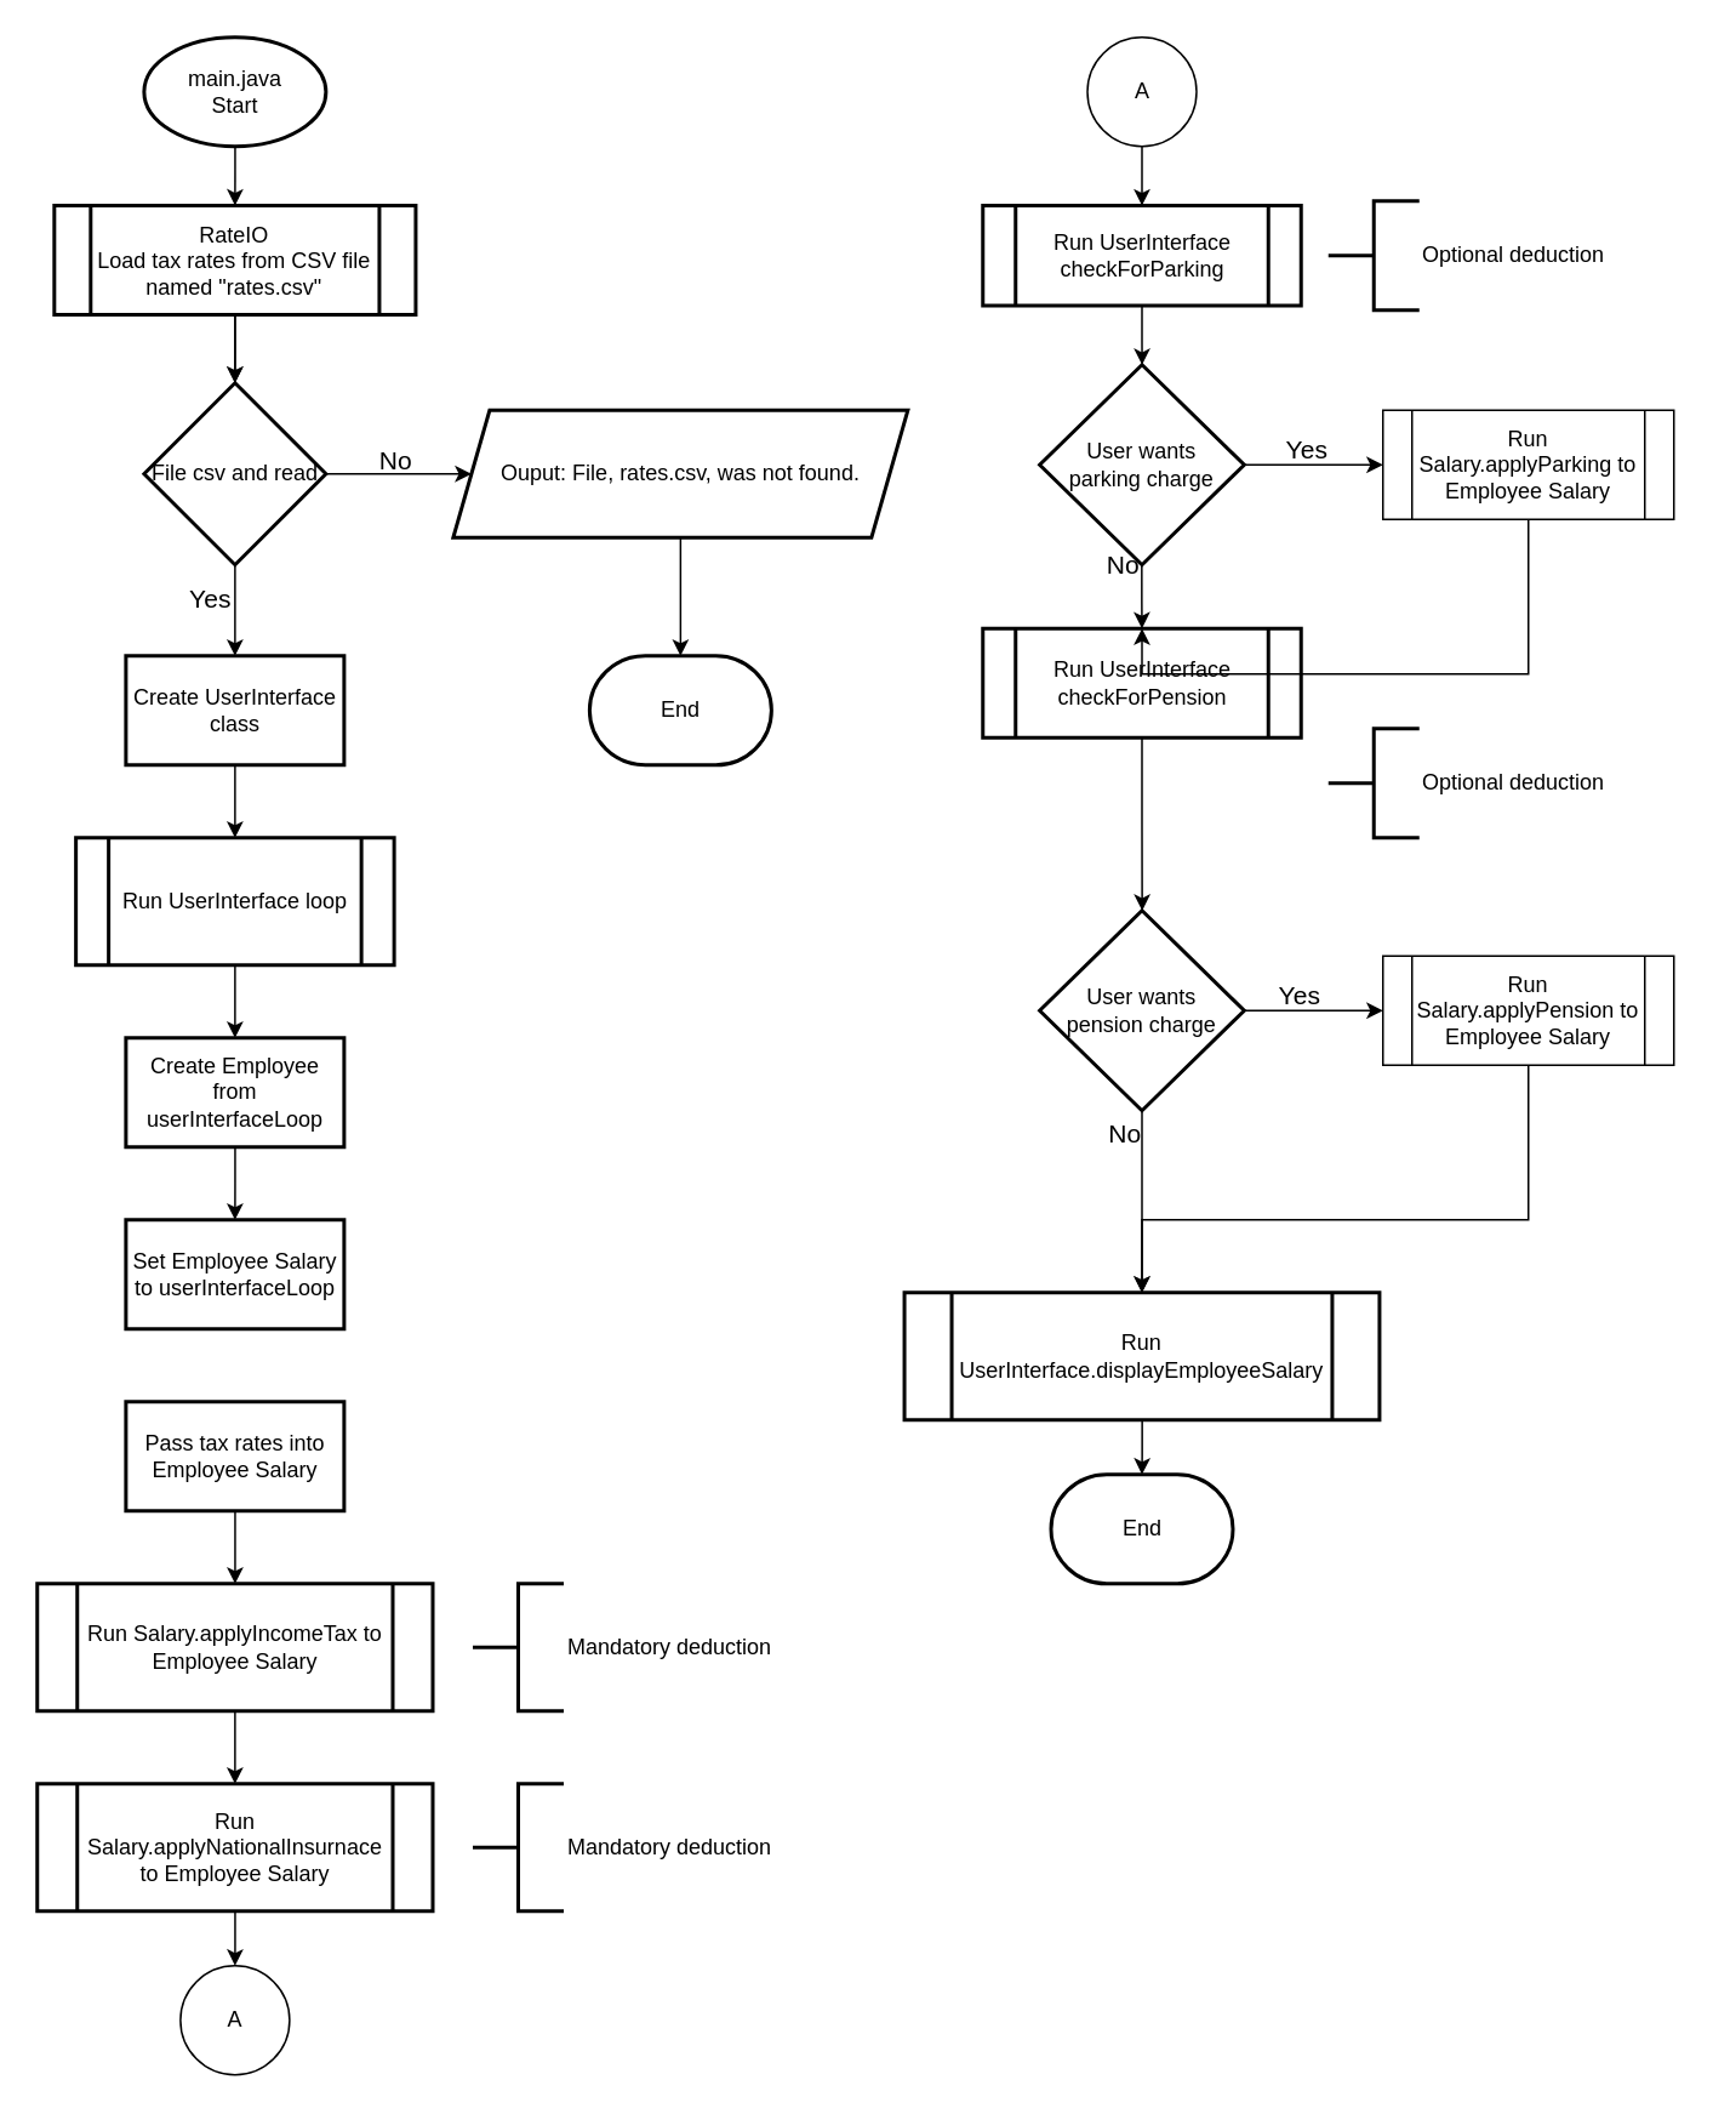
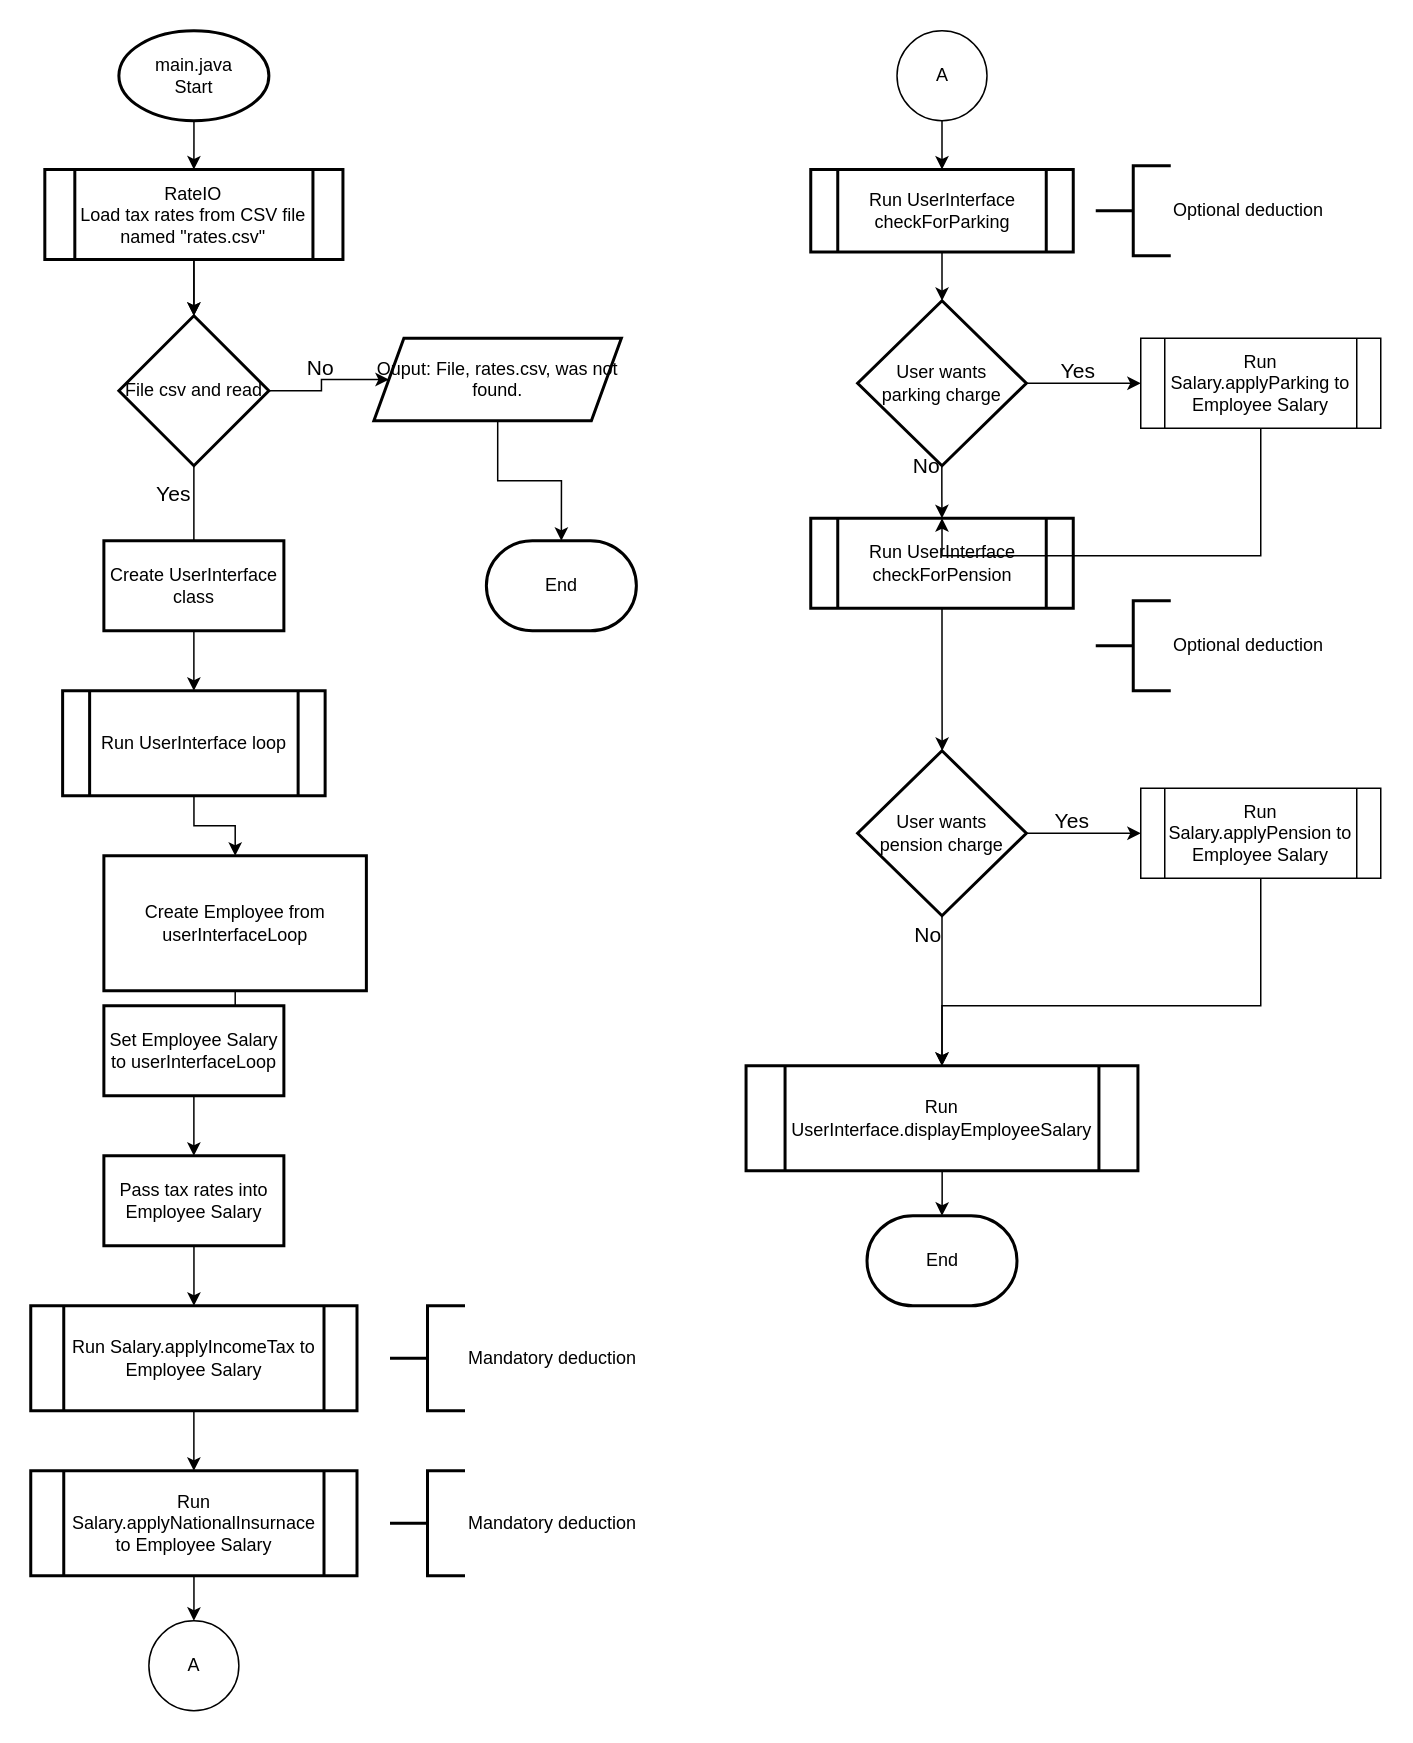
  <mxCell id="0" />
  <mxCell id="1" parent="0" />
  <mxCell id="2" value="" style="edgeStyle=orthogonalEdgeStyle;rounded=0;orthogonalLoop=1;jettySize=auto;html=1;entryX=0.5;entryY=0;entryDx=0;entryDy=0;" parent="1" source="3" target="54" edge="1"><mxGeometry relative="1" as="geometry"><mxPoint x="128.75" y="120" as="targetPoint" /></mxGeometry></mxCell>
  <mxCell id="3" value="main.java&lt;br&gt;Start" style="strokeWidth=2;html=1;shape=mxgraph.flowchart.start_1;whiteSpace=wrap;" parent="1" vertex="1"><mxGeometry x="78.75" y="20" width="100" height="60" as="geometry" /></mxCell>
  <mxCell id="4" value="" style="edgeStyle=orthogonalEdgeStyle;rounded=0;orthogonalLoop=1;jettySize=auto;html=1;" parent="1" source="8" target="10" edge="1"><mxGeometry relative="1" as="geometry" /></mxCell>
  <mxCell id="5" value="&lt;div style=&quot;font-size: 14px;&quot;&gt;&lt;font style=&quot;font-size: 14px;&quot;&gt;No&lt;/font&gt;&lt;/div&gt;" style="edgeLabel;html=1;align=center;verticalAlign=middle;resizable=0;points=[];labelBackgroundColor=none;fontSize=14;" parent="4" vertex="1" connectable="0"><mxGeometry x="-0.009" y="1" relative="1" as="geometry"><mxPoint x="-2" y="-7" as="offset" /></mxGeometry></mxCell>
- <mxCell id="6" value="" style="edgeStyle=orthogonalEdgeStyle;rounded=0;orthogonalLoop=1;jettySize=auto;html=1;" parent="1" source="8" target="13" edge="1"><mxGeometry relative="1" as="geometry" /></mxCell>
+ <mxCell id="6" value="" style="edgeStyle=orthogonalEdgeStyle;rounded=0;orthogonalLoop=1;jettySize=auto;html=1;endArrow=none;" parent="1" source="8" target="13" edge="1"><mxGeometry relative="1" as="geometry" /></mxCell>
  <mxCell id="7" value="&lt;font style=&quot;font-size: 14px;&quot;&gt;Yes&lt;/font&gt;" style="edgeLabel;html=1;align=center;verticalAlign=middle;resizable=0;points=[];labelBackgroundColor=none;fontSize=14;" parent="6" vertex="1" connectable="0"><mxGeometry x="-0.262" y="-2" relative="1" as="geometry"><mxPoint x="-12" as="offset" /></mxGeometry></mxCell>
  <mxCell id="8" value="File csv and read" style="strokeWidth=2;html=1;shape=mxgraph.flowchart.decision;whiteSpace=wrap;" parent="1" vertex="1"><mxGeometry x="78.75" y="210" width="100" height="100" as="geometry" /></mxCell>
  <mxCell id="9" value="" style="edgeStyle=orthogonalEdgeStyle;rounded=0;orthogonalLoop=1;jettySize=auto;html=1;entryX=0.5;entryY=0;entryDx=0;entryDy=0;entryPerimeter=0;" parent="1" source="10" target="11" edge="1"><mxGeometry relative="1" as="geometry"><mxPoint x="373.75" y="350" as="targetPoint" /></mxGeometry></mxCell>
- <mxCell id="10" value="&lt;div style=&quot;line-height: 110%;&quot; align=&quot;center&quot;&gt;Ouput: File, rates.csv, was not found.&lt;/div&gt;" style="shape=parallelogram;perimeter=parallelogramPerimeter;whiteSpace=wrap;html=1;fixedSize=1;strokeWidth=2;align=center;" parent="1" vertex="1"><mxGeometry x="248.75" y="225" width="250" height="70" as="geometry" /></mxCell>
+ <mxCell id="10" value="&lt;div style=&quot;line-height: 110%;&quot; align=&quot;center&quot;&gt;Ouput: File, rates.csv, was not found.&lt;/div&gt;" style="shape=parallelogram;perimeter=parallelogramPerimeter;whiteSpace=wrap;html=1;fixedSize=1;strokeWidth=2;align=center;" parent="1" vertex="1"><mxGeometry x="248.75" y="225" width="165" height="55" as="geometry" /></mxCell>
  <mxCell id="11" value="End" style="strokeWidth=2;html=1;shape=mxgraph.flowchart.terminator;whiteSpace=wrap;" parent="1" vertex="1"><mxGeometry x="323.75" y="360" width="100" height="60" as="geometry" /></mxCell>
  <mxCell id="12" value="" style="edgeStyle=orthogonalEdgeStyle;rounded=0;orthogonalLoop=1;jettySize=auto;html=1;" parent="1" source="13" target="15" edge="1"><mxGeometry relative="1" as="geometry" /></mxCell>
  <mxCell id="13" value="Create UserInterface class" style="whiteSpace=wrap;html=1;strokeWidth=2;" parent="1" vertex="1"><mxGeometry x="68.75" y="360" width="120" height="60" as="geometry" /></mxCell>
  <mxCell id="14" value="" style="edgeStyle=orthogonalEdgeStyle;rounded=0;orthogonalLoop=1;jettySize=auto;html=1;" parent="1" source="15" target="17" edge="1"><mxGeometry relative="1" as="geometry" /></mxCell>
  <mxCell id="15" value="Run UserInterface loop" style="shape=process;whiteSpace=wrap;html=1;backgroundOutline=1;strokeWidth=2;" parent="1" vertex="1"><mxGeometry x="41.25" y="460" width="175" height="70" as="geometry" /></mxCell>
  <mxCell id="16" value="" style="edgeStyle=orthogonalEdgeStyle;rounded=0;orthogonalLoop=1;jettySize=auto;html=1;" parent="1" source="17" edge="1"><mxGeometry relative="1" as="geometry"><mxPoint x="128.75" y="670" as="targetPoint" /></mxGeometry></mxCell>
- <mxCell id="17" value="Create Employee from userInterfaceLoop" style="whiteSpace=wrap;html=1;strokeWidth=2;" parent="1" vertex="1"><mxGeometry x="68.75" y="570" width="120" height="60" as="geometry" /></mxCell>
+ <mxCell id="17" value="Create Employee from userInterfaceLoop" style="whiteSpace=wrap;html=1;strokeWidth=2;" parent="1" vertex="1"><mxGeometry x="68.75" y="570" width="175" height="90" as="geometry" /></mxCell>
+ <mxCell id="18" value="" style="edgeStyle=orthogonalEdgeStyle;rounded=0;orthogonalLoop=1;jettySize=auto;html=1;" parent="1" source="19" target="41" edge="1"><mxGeometry relative="1" as="geometry" /></mxCell>
  <mxCell id="19" value="Set Employee Salary to userInterfaceLoop" style="whiteSpace=wrap;html=1;strokeWidth=2;" parent="1" vertex="1"><mxGeometry x="68.75" y="670" width="120" height="60" as="geometry" /></mxCell>
  <mxCell id="20" value="" style="edgeStyle=orthogonalEdgeStyle;rounded=0;orthogonalLoop=1;jettySize=auto;html=1;" parent="1" source="21" target="36" edge="1"><mxGeometry relative="1" as="geometry" /></mxCell>
  <mxCell id="21" value="Run Salary.applyIncomeTax to Employee Salary" style="shape=process;whiteSpace=wrap;html=1;backgroundOutline=1;strokeWidth=2;" parent="1" vertex="1"><mxGeometry x="20" y="870" width="217.5" height="70" as="geometry" /></mxCell>
  <mxCell id="22" value="" style="edgeStyle=orthogonalEdgeStyle;rounded=0;orthogonalLoop=1;jettySize=auto;html=1;" parent="1" source="23" edge="1"><mxGeometry relative="1" as="geometry"><mxPoint x="627.571" y="200.07" as="targetPoint" /></mxGeometry></mxCell>
  <mxCell id="23" value="Run UserInterface&lt;br&gt;checkForParking" style="shape=process;whiteSpace=wrap;html=1;backgroundOutline=1;strokeWidth=2;" parent="1" vertex="1"><mxGeometry x="540" y="112.5" width="175" height="55" as="geometry" /></mxCell>
  <mxCell id="24" value="" style="edgeStyle=orthogonalEdgeStyle;rounded=0;orthogonalLoop=1;jettySize=auto;html=1;" parent="1" source="25" edge="1"><mxGeometry relative="1" as="geometry"><mxPoint x="627.6" y="500.098" as="targetPoint" /></mxGeometry></mxCell>
  <mxCell id="25" value="Run UserInterface&lt;br&gt;checkForPension" style="shape=process;whiteSpace=wrap;html=1;backgroundOutline=1;strokeWidth=2;" parent="1" vertex="1"><mxGeometry x="540" y="345" width="175" height="60" as="geometry" /></mxCell>
  <mxCell id="26" value="" style="edgeStyle=orthogonalEdgeStyle;rounded=0;orthogonalLoop=1;jettySize=auto;html=1;" parent="1" source="27" target="23" edge="1"><mxGeometry relative="1" as="geometry" /></mxCell>
  <mxCell id="27" value="A" style="ellipse;whiteSpace=wrap;html=1;aspect=fixed;" parent="1" vertex="1"><mxGeometry x="597.5" y="20" width="60" height="60" as="geometry" /></mxCell>
  <mxCell id="28" value="A" style="ellipse;whiteSpace=wrap;html=1;aspect=fixed;" parent="1" vertex="1"><mxGeometry x="98.75" y="1080" width="60" height="60" as="geometry" /></mxCell>
  <mxCell id="29" value="" style="edgeStyle=orthogonalEdgeStyle;rounded=0;orthogonalLoop=1;jettySize=auto;html=1;exitX=0.499;exitY=1.003;exitDx=0;exitDy=0;exitPerimeter=0;" parent="1" source="50" target="25" edge="1"><mxGeometry relative="1" as="geometry"><mxPoint x="627.571" y="319.93" as="sourcePoint" /></mxGeometry></mxCell>
  <mxCell id="30" value="&lt;font style=&quot;font-size: 14px;&quot;&gt;No&lt;/font&gt;" style="edgeLabel;html=1;align=center;verticalAlign=middle;resizable=0;points=[];labelBackgroundColor=none;" parent="29" vertex="1" connectable="0"><mxGeometry x="-0.335" y="-2" relative="1" as="geometry"><mxPoint x="-9" y="-13" as="offset" /></mxGeometry></mxCell>
  <mxCell id="31" value="" style="edgeStyle=orthogonalEdgeStyle;rounded=0;orthogonalLoop=1;jettySize=auto;html=1;exitX=1;exitY=0.5;exitDx=0;exitDy=0;exitPerimeter=0;" parent="1" source="50" target="34" edge="1"><mxGeometry relative="1" as="geometry"><mxPoint x="688.75" y="260" as="sourcePoint" /></mxGeometry></mxCell>
  <mxCell id="32" value="&lt;font style=&quot;font-size: 14px;&quot;&gt;Yes&lt;/font&gt;" style="edgeLabel;html=1;align=center;verticalAlign=middle;resizable=0;points=[];labelBackgroundColor=none;" parent="31" vertex="1" connectable="0"><mxGeometry x="-0.122" y="-1" relative="1" as="geometry"><mxPoint x="1" y="-10" as="offset" /></mxGeometry></mxCell>
  <mxCell id="33" style="edgeStyle=orthogonalEdgeStyle;rounded=0;orthogonalLoop=1;jettySize=auto;html=1;exitX=0.5;exitY=1;exitDx=0;exitDy=0;entryX=0.5;entryY=0;entryDx=0;entryDy=0;" parent="1" source="34" target="25" edge="1"><mxGeometry relative="1" as="geometry"><mxPoint x="720" y="400" as="targetPoint" /><Array as="points"><mxPoint x="840" y="370" /><mxPoint x="628" y="370" /></Array></mxGeometry></mxCell>
  <mxCell id="34" value="Run Salary.applyParking to Employee Salary" style="shape=process;whiteSpace=wrap;html=1;backgroundOutline=1;" parent="1" vertex="1"><mxGeometry x="760" y="225" width="160" height="60" as="geometry" /></mxCell>
  <mxCell id="35" value="" style="edgeStyle=orthogonalEdgeStyle;rounded=0;orthogonalLoop=1;jettySize=auto;html=1;" parent="1" source="36" target="28" edge="1"><mxGeometry relative="1" as="geometry" /></mxCell>
  <mxCell id="36" value="Run Salary.applyNationalInsurnace to Employee Salary" style="shape=process;whiteSpace=wrap;html=1;backgroundOutline=1;strokeWidth=2;" parent="1" vertex="1"><mxGeometry x="20" y="980" width="217.5" height="70" as="geometry" /></mxCell>
  <mxCell id="37" value="Mandatory deduction" style="strokeWidth=2;html=1;shape=mxgraph.flowchart.annotation_2;align=left;labelPosition=right;pointerEvents=1;" parent="1" vertex="1"><mxGeometry x="259.5" y="870" width="50" height="70" as="geometry" /></mxCell>
  <mxCell id="38" value="Mandatory deduction" style="strokeWidth=2;html=1;shape=mxgraph.flowchart.annotation_2;align=left;labelPosition=right;pointerEvents=1;" parent="1" vertex="1"><mxGeometry x="259.5" y="980" width="50" height="70" as="geometry" /></mxCell>
  <mxCell id="39" value="Optional deduction" style="strokeWidth=2;html=1;shape=mxgraph.flowchart.annotation_2;align=left;labelPosition=right;pointerEvents=1;" parent="1" vertex="1"><mxGeometry x="730" y="110" width="50" height="60" as="geometry" /></mxCell>
  <mxCell id="40" value="" style="edgeStyle=orthogonalEdgeStyle;rounded=0;orthogonalLoop=1;jettySize=auto;html=1;" parent="1" source="41" target="21" edge="1"><mxGeometry relative="1" as="geometry" /></mxCell>
  <mxCell id="41" value="Pass tax rates into Employee Salary" style="whiteSpace=wrap;html=1;strokeWidth=2;" parent="1" vertex="1"><mxGeometry x="68.75" y="770" width="120" height="60" as="geometry" /></mxCell>
  <mxCell id="42" value="Optional deduction" style="strokeWidth=2;html=1;shape=mxgraph.flowchart.annotation_2;align=left;labelPosition=right;pointerEvents=1;" parent="1" vertex="1"><mxGeometry x="730" y="400" width="50" height="60" as="geometry" /></mxCell>
  <mxCell id="43" value="" style="edgeStyle=orthogonalEdgeStyle;rounded=0;orthogonalLoop=1;jettySize=auto;html=1;exitX=1;exitY=0.5;exitDx=0;exitDy=0;exitPerimeter=0;" parent="1" source="51" target="46" edge="1"><mxGeometry relative="1" as="geometry"><mxPoint x="688.75" y="560" as="sourcePoint" /></mxGeometry></mxCell>
  <mxCell id="44" value="" style="edgeStyle=orthogonalEdgeStyle;rounded=0;orthogonalLoop=1;jettySize=auto;html=1;exitX=0.5;exitY=1;exitDx=0;exitDy=0;exitPerimeter=0;" parent="1" source="51" edge="1"><mxGeometry relative="1" as="geometry"><mxPoint x="627.6" y="619.902" as="sourcePoint" /><mxPoint x="627.5" y="710" as="targetPoint" /></mxGeometry></mxCell>
  <mxCell id="45" style="edgeStyle=orthogonalEdgeStyle;rounded=0;orthogonalLoop=1;jettySize=auto;html=1;entryX=0.5;entryY=0;entryDx=0;entryDy=0;" parent="1" source="46" edge="1"><mxGeometry relative="1" as="geometry"><Array as="points"><mxPoint x="840" y="670" /><mxPoint x="628" y="670" /></Array><mxPoint x="627.505" y="710" as="targetPoint" /></mxGeometry></mxCell>
  <mxCell id="46" value="Run Salary.applyPension to Employee Salary" style="shape=process;whiteSpace=wrap;html=1;backgroundOutline=1;" parent="1" vertex="1"><mxGeometry x="760" y="525" width="160" height="60" as="geometry" /></mxCell>
  <mxCell id="47" value="End" style="strokeWidth=2;html=1;shape=mxgraph.flowchart.terminator;whiteSpace=wrap;" parent="1" vertex="1"><mxGeometry x="577.5" y="810" width="100" height="60" as="geometry" /></mxCell>
  <mxCell id="48" value="&lt;font style=&quot;font-size: 14px;&quot;&gt;Yes&lt;/font&gt;" style="edgeLabel;html=1;align=center;verticalAlign=middle;resizable=0;points=[];labelBackgroundColor=none;" parent="1" vertex="1" connectable="0"><mxGeometry x="703" y="548" as="geometry"><mxPoint x="10" y="-2" as="offset" /></mxGeometry></mxCell>
  <mxCell id="49" value="&lt;font style=&quot;font-size: 14px;&quot;&gt;No&lt;/font&gt;" style="edgeLabel;html=1;align=center;verticalAlign=middle;resizable=0;points=[];labelBackgroundColor=none;" parent="1" vertex="1" connectable="0"><mxGeometry x="617.001" y="622.003" as="geometry" /></mxCell>
  <mxCell id="50" value="User wants&lt;br&gt;parking charge" style="strokeWidth=2;html=1;shape=mxgraph.flowchart.decision;whiteSpace=wrap;" parent="1" vertex="1"><mxGeometry x="571.25" y="200" width="112.5" height="110" as="geometry" /></mxCell>
  <mxCell id="51" value="User wants&lt;br&gt;&lt;div&gt;pension charge&lt;/div&gt;" style="strokeWidth=2;html=1;shape=mxgraph.flowchart.decision;whiteSpace=wrap;" parent="1" vertex="1"><mxGeometry x="571.25" y="500" width="112.5" height="110" as="geometry" /></mxCell>
  <mxCell id="52" value="" style="edgeStyle=orthogonalEdgeStyle;rounded=0;orthogonalLoop=1;jettySize=auto;html=1;entryX=0.5;entryY=0;entryDx=0;entryDy=0;entryPerimeter=0;" parent="1" target="8" edge="1"><mxGeometry relative="1" as="geometry"><mxPoint x="128.771" y="170" as="sourcePoint" /><Array as="points"><mxPoint x="129" y="191" /><mxPoint x="129" y="191" /></Array></mxGeometry></mxCell>
  <mxCell id="53" value="" style="edgeStyle=orthogonalEdgeStyle;rounded=0;orthogonalLoop=1;jettySize=auto;html=1;exitX=0.5;exitY=1;exitDx=0;exitDy=0;entryX=0.5;entryY=0;entryDx=0;entryDy=0;entryPerimeter=0;" parent="1" source="54" target="8" edge="1"><mxGeometry relative="1" as="geometry" /></mxCell>
  <mxCell id="54" value="RateIO&lt;br&gt;Load tax rates from CSV file named &quot;rates.csv&quot;" style="shape=process;whiteSpace=wrap;html=1;backgroundOutline=1;strokeWidth=2;" parent="1" vertex="1"><mxGeometry x="29.38" y="112.5" width="198.75" height="60" as="geometry" /></mxCell>
  <mxCell id="55" value="" style="edgeStyle=orthogonalEdgeStyle;rounded=0;orthogonalLoop=1;jettySize=auto;html=1;" edge="1" parent="1" source="56" target="47"><mxGeometry relative="1" as="geometry" /></mxCell>
  <mxCell id="56" value="Run UserInterface.displayEmployeeSalary" style="shape=process;whiteSpace=wrap;html=1;backgroundOutline=1;strokeWidth=2;" vertex="1" parent="1"><mxGeometry x="496.87" y="710" width="261.25" height="70" as="geometry" /></mxCell>
